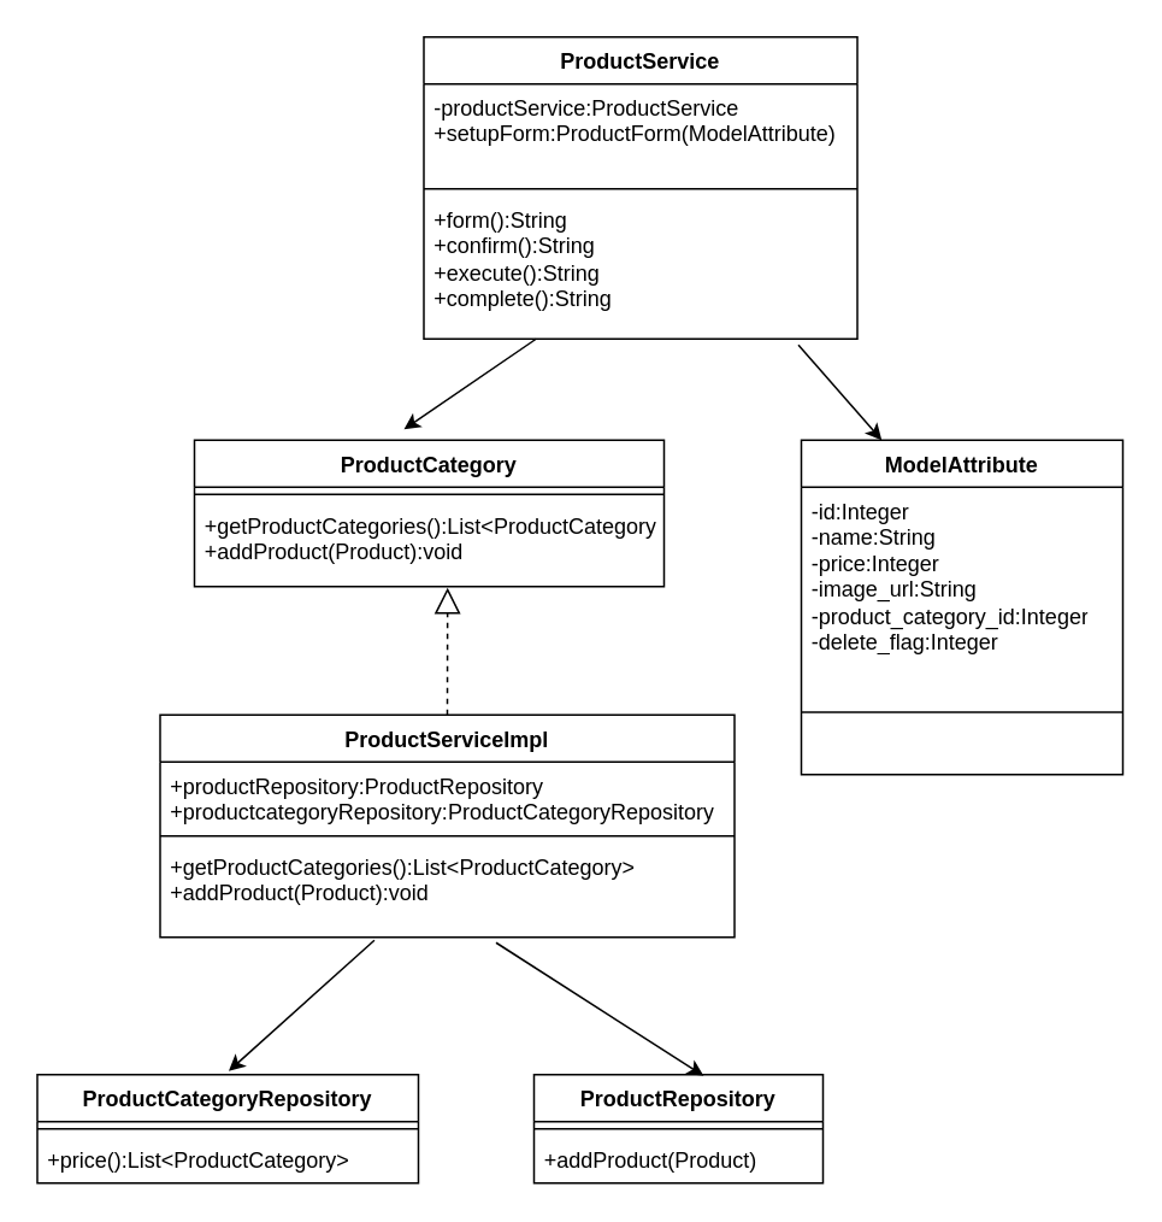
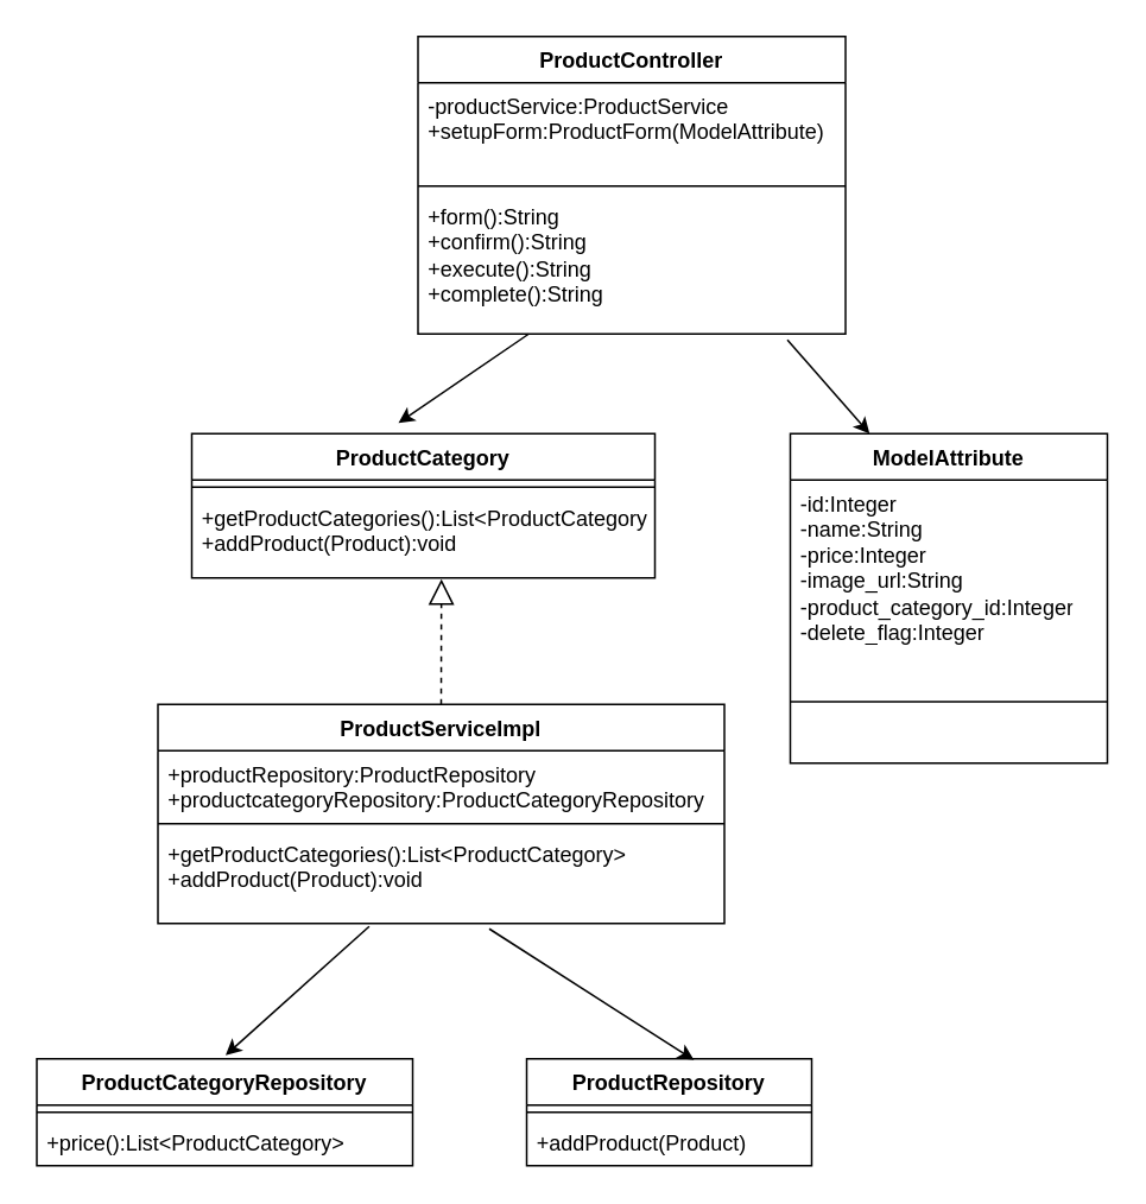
  <mxCell id="0" />
  <mxCell id="1" parent="0" />
  <mxCell id="2" value="ProductCategory" style="swimlane;fontStyle=1;align=center;verticalAlign=top;childLayout=stackLayout;horizontal=1;startSize=26;horizontalStack=0;resizeParent=1;resizeParentMax=0;resizeLast=0;collapsible=1;marginBottom=0;whiteSpace=wrap;html=1;" parent="1" vertex="1"><mxGeometry x="107" y="243" width="260" height="81" as="geometry" /></mxCell>
  <mxCell id="3" value="" style="line;strokeWidth=1;fillColor=none;align=left;verticalAlign=middle;spacingTop=-1;spacingLeft=3;spacingRight=3;rotatable=0;labelPosition=right;points=[];portConstraint=eastwest;strokeColor=inherit;" parent="2" vertex="1"><mxGeometry y="26" width="260" height="8" as="geometry" /></mxCell>
  <mxCell id="4" value="+getProductCategories():List&amp;lt;ProductCategory&amp;gt;&lt;div&gt;+addProduct(Product):void&lt;/div&gt;" style="text;strokeColor=none;fillColor=none;align=left;verticalAlign=top;spacingLeft=4;spacingRight=4;overflow=hidden;rotatable=0;points=[[0,0.5],[1,0.5]];portConstraint=eastwest;whiteSpace=wrap;html=1;" parent="2" vertex="1"><mxGeometry y="34" width="260" height="47" as="geometry" /></mxCell>
  <mxCell id="5" value="ProductCategoryRepository" style="swimlane;fontStyle=1;align=center;verticalAlign=top;childLayout=stackLayout;horizontal=1;startSize=26;horizontalStack=0;resizeParent=1;resizeParentMax=0;resizeLast=0;collapsible=1;marginBottom=0;whiteSpace=wrap;html=1;" parent="1" vertex="1"><mxGeometry x="20" y="594" width="211" height="60" as="geometry" /></mxCell>
  <mxCell id="6" value="" style="line;strokeWidth=1;fillColor=none;align=left;verticalAlign=middle;spacingTop=-1;spacingLeft=3;spacingRight=3;rotatable=0;labelPosition=right;points=[];portConstraint=eastwest;strokeColor=inherit;" parent="5" vertex="1"><mxGeometry y="26" width="211" height="8" as="geometry" /></mxCell>
  <mxCell id="7" value="+price():List&amp;lt;ProductCategory&amp;gt;" style="text;strokeColor=none;fillColor=none;align=left;verticalAlign=top;spacingLeft=4;spacingRight=4;overflow=hidden;rotatable=0;points=[[0,0.5],[1,0.5]];portConstraint=eastwest;whiteSpace=wrap;html=1;" parent="5" vertex="1"><mxGeometry y="34" width="211" height="26" as="geometry" /></mxCell>
- <mxCell id="8" value="ProductService" style="swimlane;fontStyle=1;align=center;verticalAlign=top;childLayout=stackLayout;horizontal=1;startSize=26;horizontalStack=0;resizeParent=1;resizeParentMax=0;resizeLast=0;collapsible=1;marginBottom=0;whiteSpace=wrap;html=1;" parent="1" vertex="1"><mxGeometry x="234" y="20" width="240" height="167" as="geometry" /></mxCell>
+ <mxCell id="8" value="ProductController" style="swimlane;fontStyle=1;align=center;verticalAlign=top;childLayout=stackLayout;horizontal=1;startSize=26;horizontalStack=0;resizeParent=1;resizeParentMax=0;resizeLast=0;collapsible=1;marginBottom=0;whiteSpace=wrap;html=1;" parent="1" vertex="1"><mxGeometry x="234" y="20" width="240" height="167" as="geometry" /></mxCell>
  <mxCell id="9" value="-productService:ProductService&lt;div&gt;+setupForm:ProductForm(ModelAttribute)&lt;/div&gt;" style="text;strokeColor=none;fillColor=none;align=left;verticalAlign=top;spacingLeft=4;spacingRight=4;overflow=hidden;rotatable=0;points=[[0,0.5],[1,0.5]];portConstraint=eastwest;whiteSpace=wrap;html=1;" parent="8" vertex="1"><mxGeometry y="26" width="240" height="54" as="geometry" /></mxCell>
  <mxCell id="10" value="" style="line;strokeWidth=1;fillColor=none;align=left;verticalAlign=middle;spacingTop=-1;spacingLeft=3;spacingRight=3;rotatable=0;labelPosition=right;points=[];portConstraint=eastwest;strokeColor=inherit;" parent="8" vertex="1"><mxGeometry y="80" width="240" height="8" as="geometry" /></mxCell>
  <mxCell id="11" value="+form():String&lt;div&gt;+confirm():String&lt;/div&gt;&lt;div&gt;+execute():String&lt;/div&gt;&lt;div&gt;+complete():String&lt;/div&gt;" style="text;strokeColor=none;fillColor=none;align=left;verticalAlign=top;spacingLeft=4;spacingRight=4;overflow=hidden;rotatable=0;points=[[0,0.5],[1,0.5]];portConstraint=eastwest;whiteSpace=wrap;html=1;" parent="8" vertex="1"><mxGeometry y="88" width="240" height="79" as="geometry" /></mxCell>
  <mxCell id="12" value="ProductRepository" style="swimlane;fontStyle=1;align=center;verticalAlign=top;childLayout=stackLayout;horizontal=1;startSize=26;horizontalStack=0;resizeParent=1;resizeParentMax=0;resizeLast=0;collapsible=1;marginBottom=0;whiteSpace=wrap;html=1;" parent="1" vertex="1"><mxGeometry x="295" y="594" width="160" height="60" as="geometry" /></mxCell>
  <mxCell id="13" value="" style="line;strokeWidth=1;fillColor=none;align=left;verticalAlign=middle;spacingTop=-1;spacingLeft=3;spacingRight=3;rotatable=0;labelPosition=right;points=[];portConstraint=eastwest;strokeColor=inherit;" parent="12" vertex="1"><mxGeometry y="26" width="160" height="8" as="geometry" /></mxCell>
  <mxCell id="14" value="+addProduct(Product)" style="text;strokeColor=none;fillColor=none;align=left;verticalAlign=top;spacingLeft=4;spacingRight=4;overflow=hidden;rotatable=0;points=[[0,0.5],[1,0.5]];portConstraint=eastwest;whiteSpace=wrap;html=1;" parent="12" vertex="1"><mxGeometry y="34" width="160" height="26" as="geometry" /></mxCell>
  <mxCell id="15" value="ModelAttribute" style="swimlane;fontStyle=1;align=center;verticalAlign=top;childLayout=stackLayout;horizontal=1;startSize=26;horizontalStack=0;resizeParent=1;resizeParentMax=0;resizeLast=0;collapsible=1;marginBottom=0;whiteSpace=wrap;html=1;" parent="1" vertex="1"><mxGeometry x="443" y="243" width="178" height="185" as="geometry" /></mxCell>
  <mxCell id="16" value="-id:Integer&lt;div&gt;-name:String&lt;/div&gt;&lt;div&gt;-price:Integer&lt;/div&gt;&lt;div&gt;-image_url:String&lt;/div&gt;&lt;div&gt;-product_category_id:Integer&lt;/div&gt;&lt;div&gt;-delete_flag:Integer&lt;/div&gt;" style="text;strokeColor=none;fillColor=none;align=left;verticalAlign=top;spacingLeft=4;spacingRight=4;overflow=hidden;rotatable=0;points=[[0,0.5],[1,0.5]];portConstraint=eastwest;whiteSpace=wrap;html=1;" parent="15" vertex="1"><mxGeometry y="26" width="178" height="90" as="geometry" /></mxCell>
  <mxCell id="17" value="" style="line;strokeWidth=1;fillColor=none;align=left;verticalAlign=middle;spacingTop=-1;spacingLeft=3;spacingRight=3;rotatable=0;labelPosition=right;points=[];portConstraint=eastwest;strokeColor=inherit;" parent="15" vertex="1"><mxGeometry y="116" width="178" height="69" as="geometry" /></mxCell>
  <mxCell id="18" value="ProductServiceImpl" style="swimlane;fontStyle=1;align=center;verticalAlign=top;childLayout=stackLayout;horizontal=1;startSize=26;horizontalStack=0;resizeParent=1;resizeParentMax=0;resizeLast=0;collapsible=1;marginBottom=0;whiteSpace=wrap;html=1;" parent="1" vertex="1"><mxGeometry x="88" y="395" width="318" height="123" as="geometry" /></mxCell>
  <mxCell id="19" value="+productRepository:ProductRepository&lt;div&gt;+productcategoryRepository:ProductCategoryRepository&lt;/div&gt;" style="text;strokeColor=none;fillColor=none;align=left;verticalAlign=top;spacingLeft=4;spacingRight=4;overflow=hidden;rotatable=0;points=[[0,0.5],[1,0.5]];portConstraint=eastwest;whiteSpace=wrap;html=1;" parent="18" vertex="1"><mxGeometry y="26" width="318" height="37" as="geometry" /></mxCell>
  <mxCell id="20" value="" style="line;strokeWidth=1;fillColor=none;align=left;verticalAlign=middle;spacingTop=-1;spacingLeft=3;spacingRight=3;rotatable=0;labelPosition=right;points=[];portConstraint=eastwest;strokeColor=inherit;" parent="18" vertex="1"><mxGeometry y="63" width="318" height="8" as="geometry" /></mxCell>
  <mxCell id="21" value="+getProductCategories():List&amp;lt;ProductCategory&amp;gt;&lt;div&gt;+addProduct(Product):void&lt;/div&gt;" style="text;strokeColor=none;fillColor=none;align=left;verticalAlign=top;spacingLeft=4;spacingRight=4;overflow=hidden;rotatable=0;points=[[0,0.5],[1,0.5]];portConstraint=eastwest;whiteSpace=wrap;html=1;" parent="18" vertex="1"><mxGeometry y="71" width="318" height="52" as="geometry" /></mxCell>
  <mxCell id="22" value="" style="endArrow=classic;html=1;rounded=0;" edge="1" parent="1" source="11"><mxGeometry width="50" height="50" relative="1" as="geometry"><mxPoint x="712" y="143" as="sourcePoint" /><mxPoint x="223" y="237" as="targetPoint" /></mxGeometry></mxCell>
  <mxCell id="23" value="" style="endArrow=classic;html=1;rounded=0;entryX=0.25;entryY=0;entryDx=0;entryDy=0;exitX=0.864;exitY=1.043;exitDx=0;exitDy=0;exitPerimeter=0;" edge="1" parent="1" source="11" target="15"><mxGeometry width="50" height="50" relative="1" as="geometry"><mxPoint x="457" y="96" as="sourcePoint" /><mxPoint x="624" y="214" as="targetPoint" /></mxGeometry></mxCell>
  <mxCell id="24" value="" style="endArrow=classic;html=1;rounded=0;exitX=0.373;exitY=1.032;exitDx=0;exitDy=0;exitPerimeter=0;" edge="1" parent="1" source="21"><mxGeometry width="50" height="50" relative="1" as="geometry"><mxPoint x="219" y="497" as="sourcePoint" /><mxPoint x="126" y="592" as="targetPoint" /></mxGeometry></mxCell>
  <mxCell id="25" value="" style="endArrow=classic;html=1;rounded=0;entryX=0.587;entryY=0.011;entryDx=0;entryDy=0;entryPerimeter=0;" edge="1" parent="1" target="12"><mxGeometry width="50" height="50" relative="1" as="geometry"><mxPoint x="274" y="521" as="sourcePoint" /><mxPoint x="306" y="499" as="targetPoint" /></mxGeometry></mxCell>
  <mxCell id="26" value="" style="endArrow=block;dashed=1;endFill=0;endSize=12;html=1;rounded=0;entryX=0.539;entryY=1.013;entryDx=0;entryDy=0;entryPerimeter=0;exitX=0.5;exitY=0;exitDx=0;exitDy=0;" edge="1" parent="1" source="18" target="4"><mxGeometry width="160" relative="1" as="geometry"><mxPoint x="244" y="359" as="sourcePoint" /><mxPoint x="309" y="225" as="targetPoint" /></mxGeometry></mxCell>
